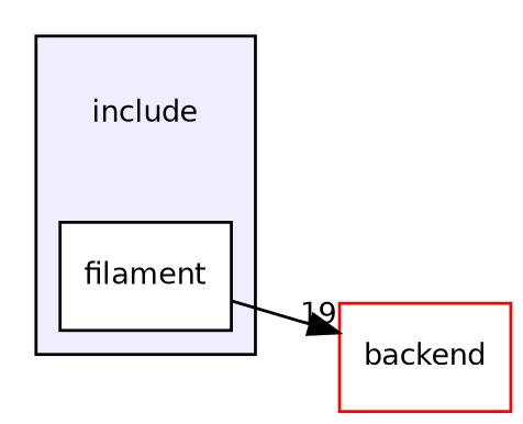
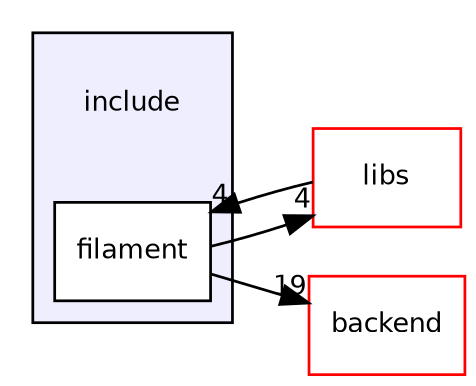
  digraph {
    compound=true
    rankdir=LR
    node [color=red fontname=Helvetica fontsize=10 shape=box]
    edge [headlabel=4 labeldistance=1.5 labelfontname=Helvetica labelfontsize=10]
    n1 [label=include shape=plaintext]
    n2 [fillcolor=white label=filament style=filled color=""]
+   n3 [label=libs]
    n4 [label=backend]
    subgraph cluster_1 {
      bgcolor="#eeeeff"
      pencolor=black
      n1
      n2
    }
+   n2 -> n3
    n2 -> n4 [headlabel=19]
+   n3 -> n2
  }
